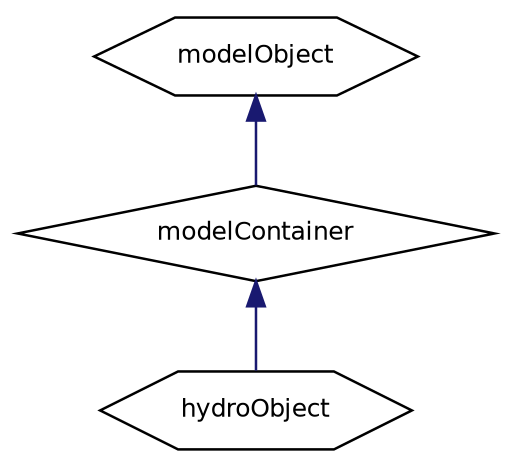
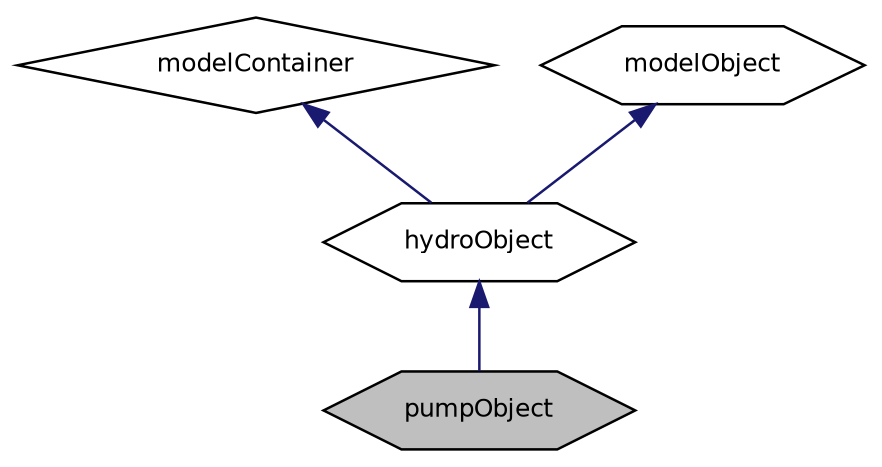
  digraph {
    node [color=black fillcolor=white fontname=Helvetica fontsize=10 shape=hexagon style=filled]
    edge [color=midnightblue dir=back fontname=Helvetica fontsize=10 labelfontname=Helvetica labelfontsize=10 style=solid]
+   n1 [fillcolor=grey75 fontcolor=black height=0.2 label=pumpObject width=0.4]
    n2 [height=0.2 label=hydroObject width=0.4]
    n3 [height=0.2 label=modelContainer shape=diamond width=0.4]
    n4 [height=0.2 label=modelObject width=0.4]
+   n2 -> n1
    n3 -> n2
-   n4 -> n3
+   n4 -> n2
  }
